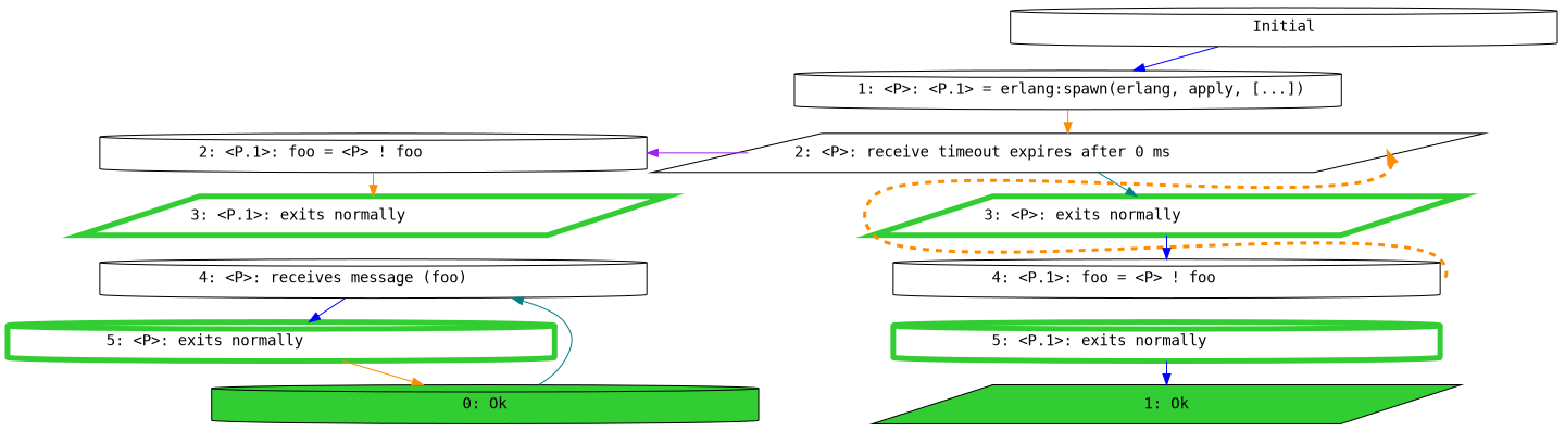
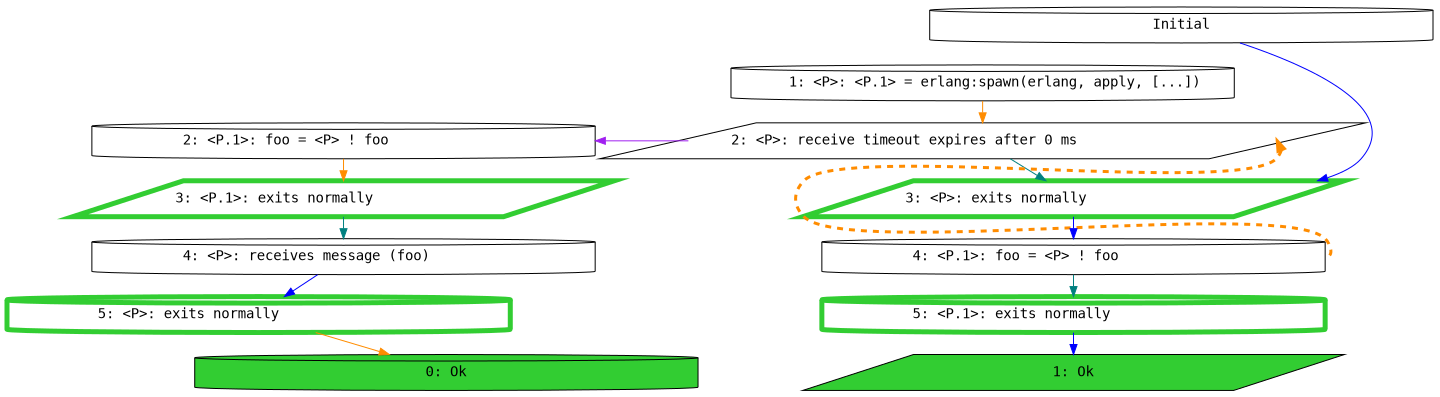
  digraph {
    ranksep=0.3
    node [fontname=Monospace shape=cylinder]
    edge [color=blue weight=1000]
    n1 [label=Initial width=7]
    n2 [label="   1: <P>: <P.1> = erlang:spawn(erlang, apply, [...])\l" width=7]
    n3 [label="   2: <P>: receive timeout expires after 0 ms\l" shape=parallelogram width=7]
    n4 [color=limegreen label="   3: <P>: exits normally\l" penwidth=5 shape=parallelogram width=7]
    n5 [label="   4: <P.1>: foo = <P> ! foo\l" width=7]
    n6 [color=limegreen label="   5: <P.1>: exits normally\l" penwidth=5 width=7]
    n7 [fillcolor=limegreen label="1: Ok" shape=parallelogram style=filled width=7]
    n8 [label="   2: <P.1>: foo = <P> ! foo\l" width=7]
    n9 [color=limegreen label="   3: <P.1>: exits normally\l" penwidth=5 shape=parallelogram width=7]
    n10 [label="   4: <P>: receives message (foo)\l" width=7]
    n11 [color=limegreen label="   5: <P>: exits normally\l" penwidth=5 width=7]
    n12 [fillcolor=limegreen label="0: Ok" style=filled width=7]
    subgraph sub_1 {
      n1
      n2
      n3
      n4
      n5
      n6
      n7
    }
    subgraph sub_2 {
      n2
      n3
      n8
      n9
      n10
      n11
      n12
    }
-   n1 -> n2
+   n1 -> n4
    n2 -> n3 [color=darkorange]
    n2 -> n8 [style=invis weight=1 color=""]
    n3 -> n4 [color=teal]
    n3 -> n5 [color=darkorange constraint=false dir=back headport=e penwidth=3 style=dashed tailport=e weight=""]
    n3 -> n8 [color=purple constraint=false weight=""]
    n4 -> n5
+   n5 -> n6 [color=teal]
    n6 -> n7
    n8 -> n9 [color=darkorange]
-   n12 -> n10 [color=teal]
+   n9 -> n10 [color=teal]
    n10 -> n11
    n11 -> n12 [color=darkorange]
  }
